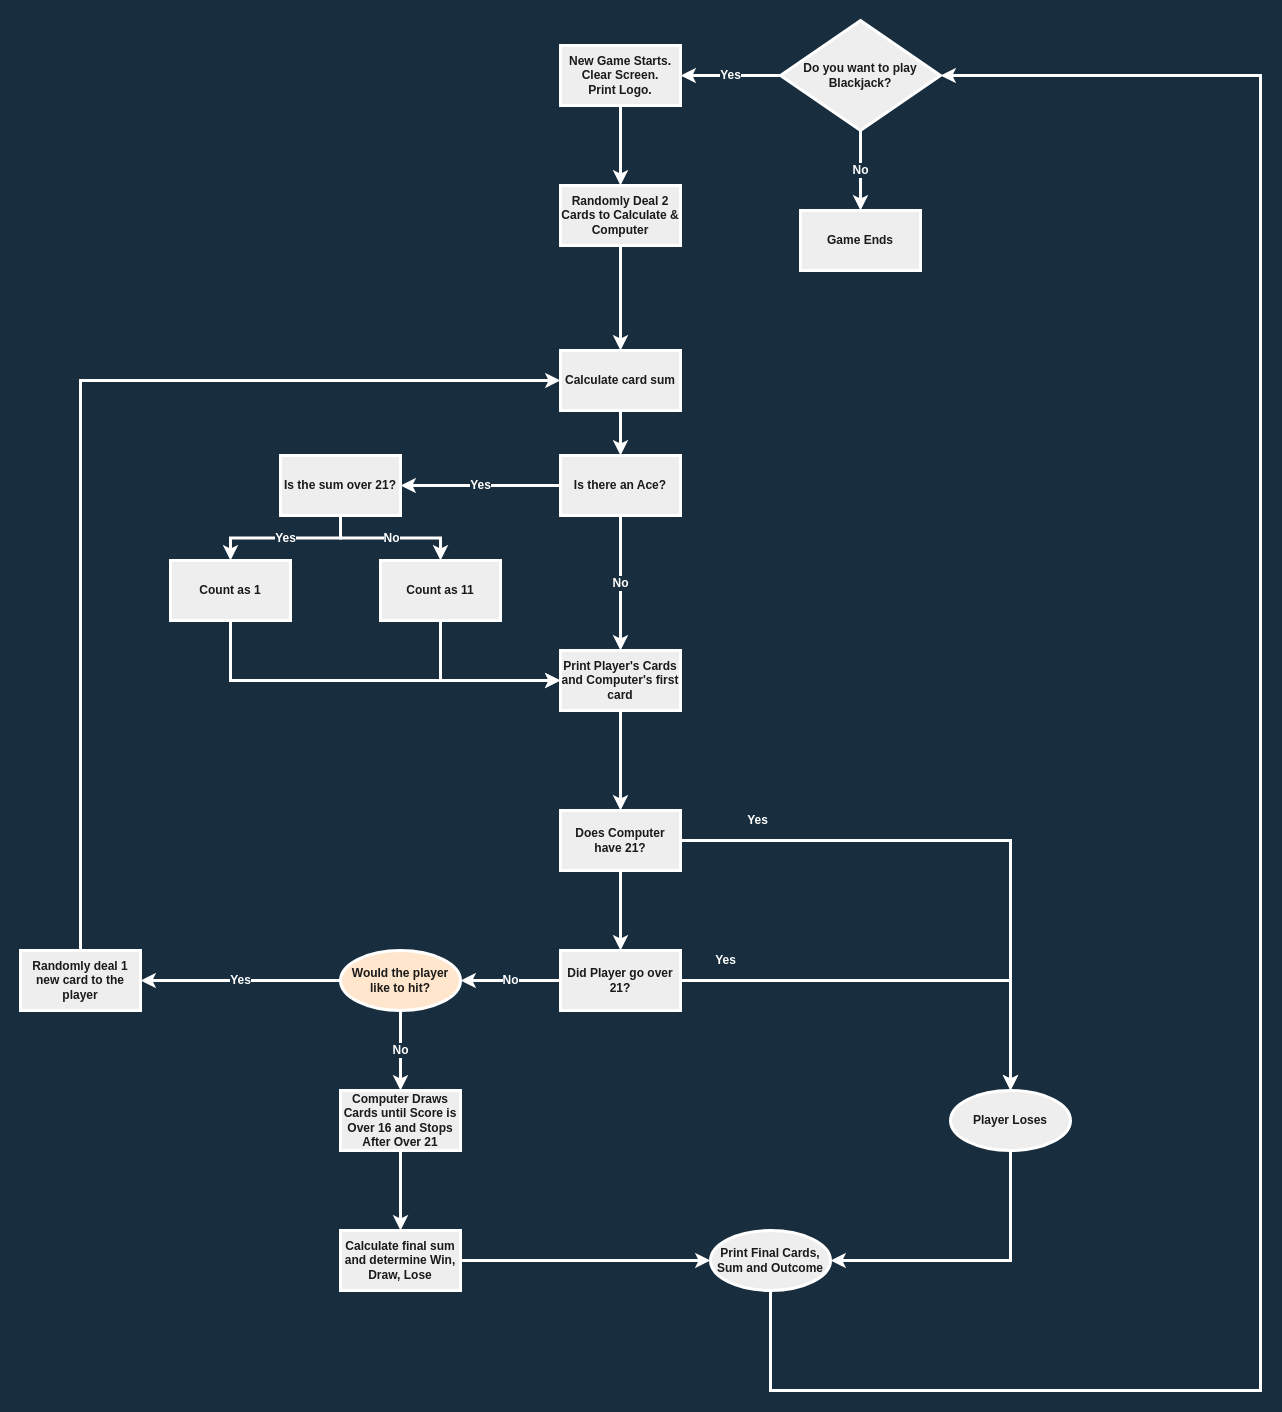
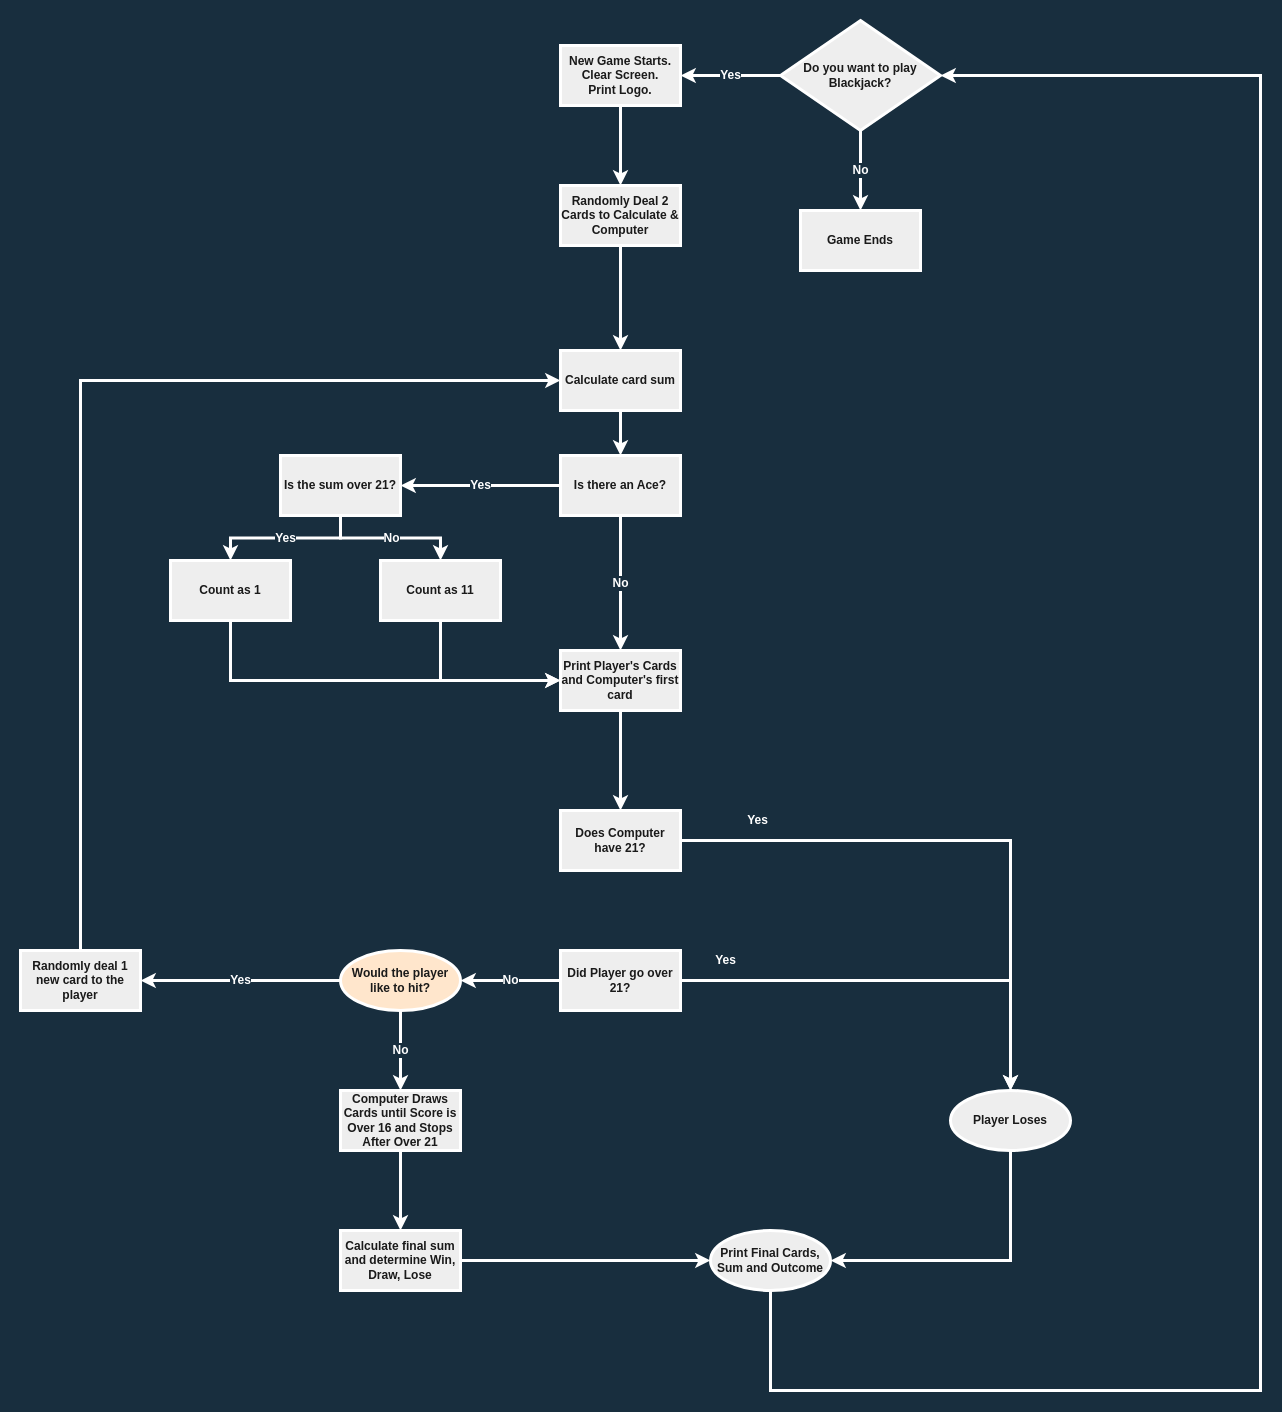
  <mxCell id="0" />
  <mxCell id="1" parent="0" />
  <mxCell id="2" value="Yes" style="edgeStyle=orthogonalEdgeStyle;rounded=0;orthogonalLoop=1;jettySize=auto;html=1;labelBackgroundColor=#182E3E;strokeColor=#FFFFFF;fontColor=#FFFFFF;strokeWidth=3;fontStyle=1;fontSize=12;" edge="1" parent="1" source="4" target="6"><mxGeometry relative="1" as="geometry" /></mxCell>
  <mxCell id="3" value="No" style="edgeStyle=orthogonalEdgeStyle;rounded=0;orthogonalLoop=1;jettySize=auto;html=1;labelBackgroundColor=#182E3E;strokeColor=#FFFFFF;fontColor=#FFFFFF;strokeWidth=3;fontStyle=1;fontSize=12;" edge="1" parent="1" source="4" target="7"><mxGeometry relative="1" as="geometry" /></mxCell>
  <mxCell id="4" value="Do you want to play Blackjack?" style="rhombus;whiteSpace=wrap;html=1;fillColor=#EEEEEE;strokeColor=#FFFFFF;fontColor=#1A1A1A;strokeWidth=3;fontStyle=1;fontSize=12;" vertex="1" parent="1"><mxGeometry x="780" y="20" width="160" height="110" as="geometry" /></mxCell>
  <mxCell id="5" value="" style="edgeStyle=orthogonalEdgeStyle;rounded=0;orthogonalLoop=1;jettySize=auto;html=1;labelBackgroundColor=#182E3E;strokeColor=#FFFFFF;fontColor=#FFFFFF;strokeWidth=3;fontStyle=1;fontSize=12;" edge="1" parent="1" source="6" target="9"><mxGeometry relative="1" as="geometry" /></mxCell>
  <mxCell id="6" value="New Game Starts.&lt;br style=&quot;font-size: 12px;&quot;&gt;Clear Screen.&lt;br style=&quot;font-size: 12px;&quot;&gt;Print Logo." style="whiteSpace=wrap;html=1;fillColor=#EEEEEE;strokeColor=#FFFFFF;fontColor=#1A1A1A;strokeWidth=3;fontStyle=1;fontSize=12;" vertex="1" parent="1"><mxGeometry x="560" y="45" width="120" height="60" as="geometry" /></mxCell>
  <mxCell id="7" value="Game Ends" style="whiteSpace=wrap;html=1;fillColor=#EEEEEE;strokeColor=#FFFFFF;fontColor=#1A1A1A;strokeWidth=3;fontStyle=1;fontSize=12;" vertex="1" parent="1"><mxGeometry x="800" y="210" width="120" height="60" as="geometry" /></mxCell>
  <mxCell id="8" value="" style="edgeStyle=orthogonalEdgeStyle;rounded=0;orthogonalLoop=1;jettySize=auto;html=1;labelBackgroundColor=#182E3E;strokeColor=#FFFFFF;fontColor=#FFFFFF;strokeWidth=3;fontStyle=1;fontSize=12;" edge="1" parent="1" source="9" target="16"><mxGeometry relative="1" as="geometry" /></mxCell>
  <mxCell id="9" value="Randomly Deal 2 Cards to Calculate &amp;amp; Computer" style="whiteSpace=wrap;html=1;fillColor=#EEEEEE;strokeColor=#FFFFFF;fontColor=#1A1A1A;strokeWidth=3;fontStyle=1;fontSize=12;" vertex="1" parent="1"><mxGeometry x="560" y="185" width="120" height="60" as="geometry" /></mxCell>
  <mxCell id="10" value="Yes" style="edgeStyle=orthogonalEdgeStyle;rounded=0;orthogonalLoop=1;jettySize=auto;html=1;labelBackgroundColor=#182E3E;strokeColor=#FFFFFF;fontColor=#FFFFFF;strokeWidth=3;fontStyle=1;fontSize=12;" edge="1" parent="1" source="12" target="14"><mxGeometry x="-0.733" y="20" relative="1" as="geometry"><mxPoint as="offset" /></mxGeometry></mxCell>
- <mxCell id="11" value="" style="edgeStyle=orthogonalEdgeStyle;rounded=0;orthogonalLoop=1;jettySize=auto;html=1;labelBackgroundColor=#182E3E;strokeColor=#FFFFFF;fontColor=#FFFFFF;strokeWidth=3;fontStyle=1;fontSize=12;" edge="1" parent="1" source="12" target="27"><mxGeometry relative="1" as="geometry" /></mxCell>
  <mxCell id="12" value="Does Computer have 21?" style="whiteSpace=wrap;html=1;fillColor=#EEEEEE;strokeColor=#FFFFFF;fontColor=#1A1A1A;strokeWidth=3;fontStyle=1;fontSize=12;" vertex="1" parent="1"><mxGeometry x="560" y="810" width="120" height="60" as="geometry" /></mxCell>
  <mxCell id="13" style="edgeStyle=orthogonalEdgeStyle;rounded=0;sketch=0;orthogonalLoop=1;jettySize=auto;html=1;fontSize=12;fontColor=#FFFFFF;strokeColor=#FFFFFF;strokeWidth=3;" edge="1" parent="1" source="14" target="40"><mxGeometry relative="1" as="geometry"><Array as="points"><mxPoint x="1010" y="1260" /></Array></mxGeometry></mxCell>
  <mxCell id="14" value="Player Loses" style="ellipse;whiteSpace=wrap;html=1;fillColor=#EEEEEE;strokeColor=#FFFFFF;fontColor=#1A1A1A;strokeWidth=3;fontStyle=1;fontSize=12;" vertex="1" parent="1"><mxGeometry x="950" y="1090" width="120" height="60" as="geometry" /></mxCell>
  <mxCell id="15" value="" style="edgeStyle=orthogonalEdgeStyle;rounded=0;orthogonalLoop=1;jettySize=auto;html=1;labelBackgroundColor=#182E3E;strokeColor=#FFFFFF;fontColor=#FFFFFF;strokeWidth=3;fontStyle=1;fontSize=12;" edge="1" parent="1" source="16" target="19"><mxGeometry relative="1" as="geometry" /></mxCell>
  <mxCell id="16" value="Calculate card sum" style="whiteSpace=wrap;html=1;fillColor=#EEEEEE;strokeColor=#FFFFFF;fontColor=#1A1A1A;strokeWidth=3;fontStyle=1;fontSize=12;" vertex="1" parent="1"><mxGeometry x="560" y="350" width="120" height="60" as="geometry" /></mxCell>
  <mxCell id="17" value="Yes" style="edgeStyle=orthogonalEdgeStyle;rounded=0;orthogonalLoop=1;jettySize=auto;html=1;labelBackgroundColor=#182E3E;strokeColor=#FFFFFF;fontColor=#FFFFFF;strokeWidth=3;fontStyle=1;fontSize=12;" edge="1" parent="1" source="19" target="22"><mxGeometry relative="1" as="geometry" /></mxCell>
  <mxCell id="18" value="No" style="edgeStyle=orthogonalEdgeStyle;rounded=0;orthogonalLoop=1;jettySize=auto;html=1;labelBackgroundColor=#182E3E;strokeColor=#FFFFFF;fontColor=#FFFFFF;strokeWidth=3;fontStyle=1;fontSize=12;" edge="1" parent="1" source="19" target="24"><mxGeometry relative="1" as="geometry" /></mxCell>
  <mxCell id="19" value="Is there an Ace?" style="whiteSpace=wrap;html=1;fillColor=#EEEEEE;strokeColor=#FFFFFF;fontColor=#1A1A1A;strokeWidth=3;fontStyle=1;fontSize=12;" vertex="1" parent="1"><mxGeometry x="560" y="455" width="120" height="60" as="geometry" /></mxCell>
  <mxCell id="20" value="Yes" style="edgeStyle=orthogonalEdgeStyle;rounded=0;orthogonalLoop=1;jettySize=auto;html=1;labelBackgroundColor=#182E3E;strokeColor=#FFFFFF;fontColor=#FFFFFF;strokeWidth=3;fontStyle=1;fontSize=12;" edge="1" parent="1" source="22" target="34"><mxGeometry relative="1" as="geometry" /></mxCell>
  <mxCell id="21" value="No" style="edgeStyle=orthogonalEdgeStyle;rounded=0;orthogonalLoop=1;jettySize=auto;html=1;labelBackgroundColor=#182E3E;strokeColor=#FFFFFF;fontColor=#FFFFFF;strokeWidth=3;fontStyle=1;fontSize=12;" edge="1" parent="1" source="22" target="36"><mxGeometry relative="1" as="geometry" /></mxCell>
  <mxCell id="22" value="Is the sum over 21?" style="whiteSpace=wrap;html=1;fillColor=#EEEEEE;strokeColor=#FFFFFF;fontColor=#1A1A1A;strokeWidth=3;fontStyle=1;fontSize=12;" vertex="1" parent="1"><mxGeometry x="280" y="455" width="120" height="60" as="geometry" /></mxCell>
  <mxCell id="23" value="" style="edgeStyle=orthogonalEdgeStyle;rounded=0;orthogonalLoop=1;jettySize=auto;html=1;labelBackgroundColor=#182E3E;strokeColor=#FFFFFF;fontColor=#FFFFFF;strokeWidth=3;fontStyle=1;fontSize=12;" edge="1" parent="1" source="24" target="12"><mxGeometry relative="1" as="geometry" /></mxCell>
  <mxCell id="24" value="Print Player's Cards and Computer's first card" style="whiteSpace=wrap;html=1;fillColor=#EEEEEE;strokeColor=#FFFFFF;fontColor=#1A1A1A;strokeWidth=3;fontStyle=1;fontSize=12;" vertex="1" parent="1"><mxGeometry x="560" y="650" width="120" height="60" as="geometry" /></mxCell>
  <mxCell id="25" value="Yes" style="edgeStyle=orthogonalEdgeStyle;rounded=0;orthogonalLoop=1;jettySize=auto;html=1;entryX=0.5;entryY=0;entryDx=0;entryDy=0;labelBackgroundColor=#182E3E;strokeColor=#FFFFFF;fontColor=#FFFFFF;strokeWidth=3;fontStyle=1;fontSize=12;" edge="1" parent="1" source="27" target="14"><mxGeometry x="-0.797" y="20" relative="1" as="geometry"><Array as="points"><mxPoint x="1010" y="980" /></Array><mxPoint as="offset" /></mxGeometry></mxCell>
  <mxCell id="26" value="No" style="edgeStyle=orthogonalEdgeStyle;rounded=0;orthogonalLoop=1;jettySize=auto;html=1;labelBackgroundColor=#182E3E;strokeColor=#FFFFFF;fontColor=#FFFFFF;strokeWidth=3;fontStyle=1;fontSize=12;" edge="1" parent="1" source="27" target="30"><mxGeometry relative="1" as="geometry" /></mxCell>
  <mxCell id="27" value="Did Player go over 21?" style="whiteSpace=wrap;html=1;fillColor=#EEEEEE;strokeColor=#FFFFFF;fontColor=#1A1A1A;strokeWidth=3;fontStyle=1;fontSize=12;" vertex="1" parent="1"><mxGeometry x="560" y="950" width="120" height="60" as="geometry" /></mxCell>
  <mxCell id="28" value="Yes" style="edgeStyle=orthogonalEdgeStyle;rounded=0;orthogonalLoop=1;jettySize=auto;html=1;labelBackgroundColor=#182E3E;strokeColor=#FFFFFF;fontColor=#FFFFFF;strokeWidth=3;fontStyle=1;fontSize=12;" edge="1" parent="1" source="30" target="32"><mxGeometry relative="1" as="geometry" /></mxCell>
  <mxCell id="29" value="No" style="edgeStyle=orthogonalEdgeStyle;rounded=0;orthogonalLoop=1;jettySize=auto;html=1;labelBackgroundColor=#182E3E;strokeColor=#FFFFFF;fontColor=#FFFFFF;strokeWidth=3;fontStyle=1;fontSize=12;" edge="1" parent="1" source="30" target="38"><mxGeometry relative="1" as="geometry" /></mxCell>
  <mxCell id="30" value="Would the player like to hit?" style="ellipse;whiteSpace=wrap;html=1;fillColor=#ffe6cc;strokeColor=#FFFFFF;fontColor=#1A1A1A;strokeWidth=3;fontStyle=1;fontSize=12;" vertex="1" parent="1"><mxGeometry x="340" y="950" width="120" height="60" as="geometry" /></mxCell>
  <mxCell id="31" style="edgeStyle=orthogonalEdgeStyle;rounded=0;orthogonalLoop=1;jettySize=auto;html=1;entryX=0;entryY=0.5;entryDx=0;entryDy=0;labelBackgroundColor=#182E3E;strokeColor=#FFFFFF;fontColor=#FFFFFF;strokeWidth=3;fontStyle=1;fontSize=12;" edge="1" parent="1" source="32" target="16"><mxGeometry relative="1" as="geometry"><Array as="points"><mxPoint x="80" y="380" /></Array></mxGeometry></mxCell>
  <mxCell id="32" value="Randomly deal 1 new card to the player" style="whiteSpace=wrap;html=1;fillColor=#EEEEEE;strokeColor=#FFFFFF;fontColor=#1A1A1A;strokeWidth=3;fontStyle=1;fontSize=12;" vertex="1" parent="1"><mxGeometry x="20" y="950" width="120" height="60" as="geometry" /></mxCell>
  <mxCell id="33" style="edgeStyle=orthogonalEdgeStyle;rounded=0;orthogonalLoop=1;jettySize=auto;html=1;entryX=0;entryY=0.5;entryDx=0;entryDy=0;labelBackgroundColor=#182E3E;strokeColor=#FFFFFF;fontColor=#FFFFFF;strokeWidth=3;fontStyle=1;fontSize=12;" edge="1" parent="1" source="34" target="24"><mxGeometry relative="1" as="geometry"><Array as="points"><mxPoint x="230" y="680" /></Array></mxGeometry></mxCell>
  <mxCell id="34" value="Count as 1" style="whiteSpace=wrap;html=1;fillColor=#EEEEEE;strokeColor=#FFFFFF;fontColor=#1A1A1A;strokeWidth=3;fontStyle=1;fontSize=12;" vertex="1" parent="1"><mxGeometry x="170" y="560" width="120" height="60" as="geometry" /></mxCell>
  <mxCell id="35" style="edgeStyle=orthogonalEdgeStyle;rounded=0;orthogonalLoop=1;jettySize=auto;html=1;entryX=0;entryY=0.5;entryDx=0;entryDy=0;labelBackgroundColor=#182E3E;strokeColor=#FFFFFF;fontColor=#FFFFFF;strokeWidth=3;fontStyle=1;fontSize=12;" edge="1" parent="1" source="36" target="24"><mxGeometry relative="1" as="geometry"><Array as="points"><mxPoint x="440" y="680" /></Array></mxGeometry></mxCell>
  <mxCell id="36" value="Count as 11" style="whiteSpace=wrap;html=1;fillColor=#EEEEEE;strokeColor=#FFFFFF;fontColor=#1A1A1A;strokeWidth=3;fontStyle=1;fontSize=12;" vertex="1" parent="1"><mxGeometry x="380" y="560" width="120" height="60" as="geometry" /></mxCell>
  <mxCell id="37" value="" style="edgeStyle=orthogonalEdgeStyle;rounded=0;orthogonalLoop=1;jettySize=auto;html=1;labelBackgroundColor=#182E3E;strokeColor=#FFFFFF;fontColor=#FFFFFF;strokeWidth=3;fontStyle=1;fontSize=12;" edge="1" parent="1" source="38" target="42"><mxGeometry relative="1" as="geometry" /></mxCell>
  <mxCell id="38" value="Computer Draws Cards until Score is Over 16 and Stops After Over 21" style="whiteSpace=wrap;html=1;fillColor=#EEEEEE;strokeColor=#FFFFFF;fontColor=#1A1A1A;strokeWidth=3;fontStyle=1;fontSize=12;" vertex="1" parent="1"><mxGeometry x="340" y="1090" width="120" height="60" as="geometry" /></mxCell>
  <mxCell id="39" style="edgeStyle=orthogonalEdgeStyle;rounded=0;sketch=0;orthogonalLoop=1;jettySize=auto;html=1;fontSize=12;fontColor=#FFFFFF;strokeColor=#FFFFFF;strokeWidth=3;" edge="1" parent="1" source="40"><mxGeometry relative="1" as="geometry"><mxPoint x="940" y="75" as="targetPoint" /><Array as="points"><mxPoint x="1260" y="1390" /><mxPoint x="1260" y="75" /></Array></mxGeometry></mxCell>
  <mxCell id="40" value="Print Final Cards, Sum and Outcome" style="ellipse;whiteSpace=wrap;html=1;fillColor=#EEEEEE;strokeColor=#FFFFFF;fontColor=#1A1A1A;strokeWidth=3;fontStyle=1;fontSize=12;" vertex="1" parent="1"><mxGeometry x="710" y="1230" width="120" height="60" as="geometry" /></mxCell>
  <mxCell id="41" style="edgeStyle=orthogonalEdgeStyle;rounded=0;sketch=0;orthogonalLoop=1;jettySize=auto;html=1;entryX=0;entryY=0.5;entryDx=0;entryDy=0;fontSize=12;fontColor=#FFFFFF;strokeColor=#FFFFFF;strokeWidth=3;" edge="1" parent="1" source="42" target="40"><mxGeometry relative="1" as="geometry" /></mxCell>
  <mxCell id="42" value="Calculate final sum and determine Win, Draw, Lose" style="whiteSpace=wrap;html=1;fillColor=#EEEEEE;strokeColor=#FFFFFF;fontColor=#1A1A1A;strokeWidth=3;fontStyle=1;fontSize=12;" vertex="1" parent="1"><mxGeometry x="340" y="1230" width="120" height="60" as="geometry" /></mxCell>
